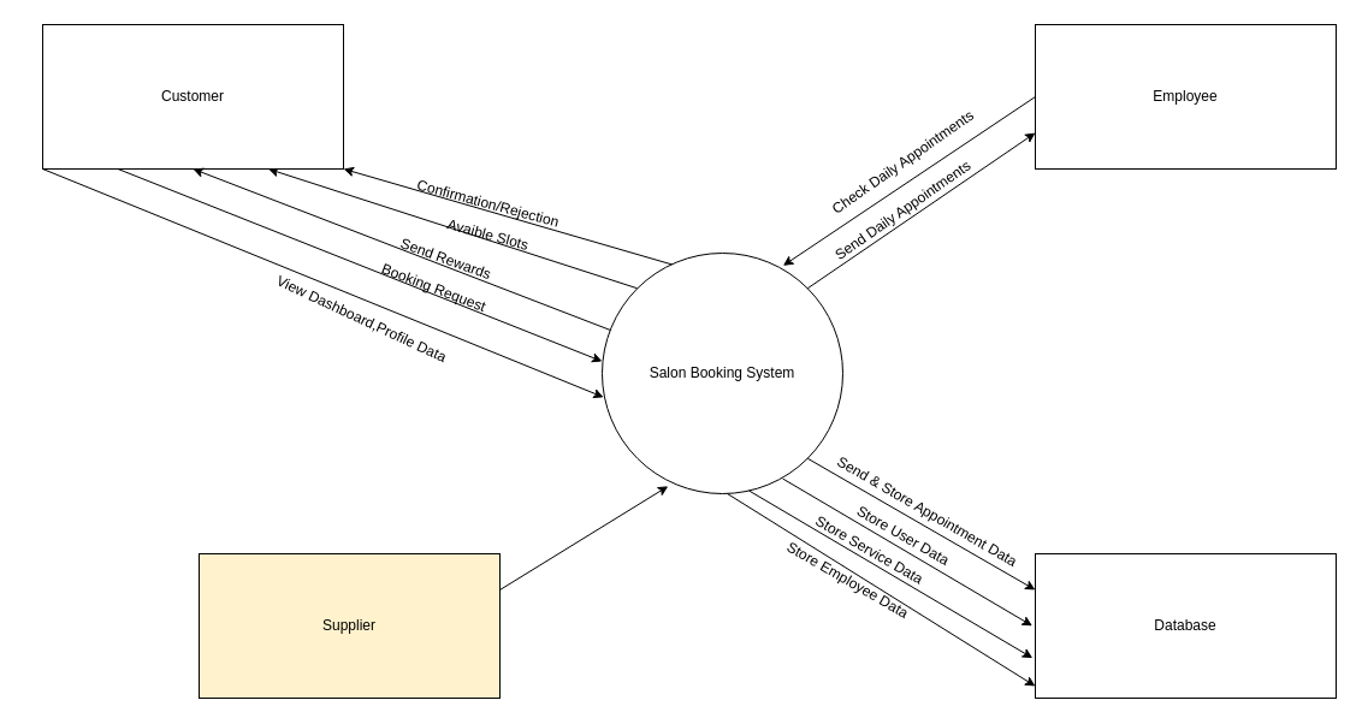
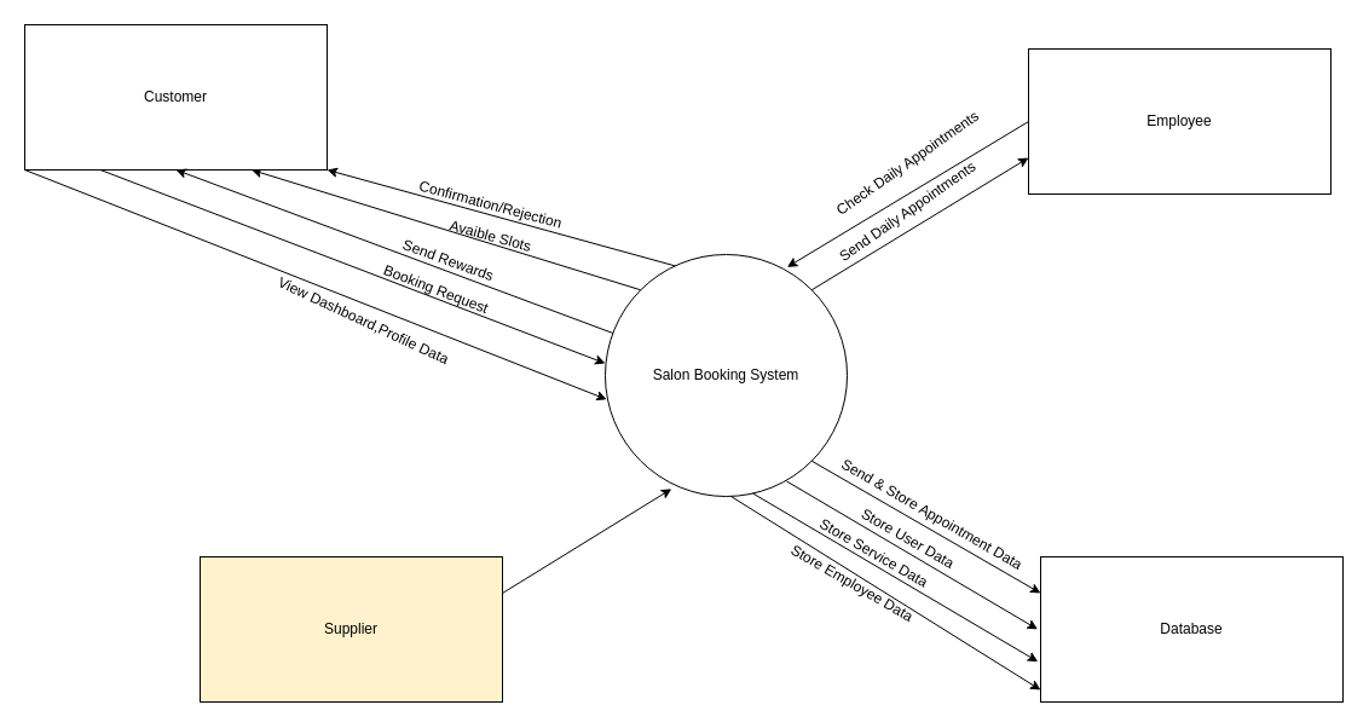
  <mxCell id="0" />
  <mxCell id="1" parent="0" />
  <mxCell id="2" style="rounded=0;orthogonalLoop=1;jettySize=auto;html=1;exitX=0;exitY=0;exitDx=0;exitDy=0;entryX=0.75;entryY=1;entryDx=0;entryDy=0;" parent="1" source="4" target="6" edge="1"><mxGeometry relative="1" as="geometry" /></mxCell>
  <mxCell id="3" style="rounded=0;orthogonalLoop=1;jettySize=auto;html=1;exitX=0.3;exitY=0.05;exitDx=0;exitDy=0;entryX=1;entryY=1;entryDx=0;entryDy=0;exitPerimeter=0;" parent="1" source="4" target="6" edge="1"><mxGeometry relative="1" as="geometry" /></mxCell>
  <mxCell id="4" value="Salon Booking System" style="ellipse;whiteSpace=wrap;html=1;aspect=fixed;" parent="1" vertex="1"><mxGeometry x="500" y="210" width="200" height="200" as="geometry" /></mxCell>
  <mxCell id="5" style="rounded=0;orthogonalLoop=1;jettySize=auto;html=1;exitX=0.25;exitY=1;exitDx=0;exitDy=0;" parent="1" source="6" edge="1"><mxGeometry relative="1" as="geometry"><mxPoint x="500" y="300" as="targetPoint" /></mxGeometry></mxCell>
- <mxCell id="6" value="Customer" style="rounded=0;whiteSpace=wrap;html=1;" parent="1" vertex="1"><mxGeometry x="35" y="20" width="250" height="120" as="geometry" /></mxCell>
+ <mxCell id="6" value="Customer" style="rounded=0;whiteSpace=wrap;html=1;" parent="1" vertex="1"><mxGeometry x="20" y="20" width="250" height="120" as="geometry" /></mxCell>
  <mxCell id="7" style="rounded=0;orthogonalLoop=1;jettySize=auto;html=1;exitX=0;exitY=0.75;exitDx=0;exitDy=0;entryX=1;entryY=0;entryDx=0;entryDy=0;startArrow=classic;startFill=1;endArrow=none;endFill=0;" parent="1" source="9" target="4" edge="1"><mxGeometry relative="1" as="geometry" /></mxCell>
  <mxCell id="8" style="rounded=0;orthogonalLoop=1;jettySize=auto;html=1;exitX=0;exitY=0.5;exitDx=0;exitDy=0;entryX=0.752;entryY=0.052;entryDx=0;entryDy=0;entryPerimeter=0;startArrow=none;startFill=0;endArrow=classic;endFill=1;" edge="1" parent="1" source="9" target="4"><mxGeometry relative="1" as="geometry" /></mxCell>
- <mxCell id="9" value="Employee" style="rounded=0;whiteSpace=wrap;html=1;" parent="1" vertex="1"><mxGeometry x="860" y="20" width="250" height="120" as="geometry" /></mxCell>
+ <mxCell id="9" value="Employee" style="rounded=0;whiteSpace=wrap;html=1;" parent="1" vertex="1"><mxGeometry x="850" y="40" width="250" height="120" as="geometry" /></mxCell>
  <mxCell id="10" style="rounded=0;orthogonalLoop=1;jettySize=auto;html=1;exitX=0;exitY=0.25;exitDx=0;exitDy=0;entryX=1;entryY=1;entryDx=0;entryDy=0;startArrow=classic;startFill=1;endArrow=none;" parent="1" source="11" target="4" edge="1"><mxGeometry relative="1" as="geometry" /></mxCell>
  <mxCell id="11" value="Database" style="rounded=0;whiteSpace=wrap;html=1;" parent="1" vertex="1"><mxGeometry x="860" y="460" width="250" height="120" as="geometry" /></mxCell>
  <mxCell id="12" style="rounded=0;orthogonalLoop=1;jettySize=auto;html=1;exitX=1;exitY=0.25;exitDx=0;exitDy=0;entryX=0.274;entryY=0.969;entryDx=0;entryDy=0;entryPerimeter=0;" parent="1" source="13" target="4" edge="1"><mxGeometry relative="1" as="geometry" /></mxCell>
  <mxCell id="13" value="Supplier" style="rounded=0;whiteSpace=wrap;html=1;fillColor=#fff2cc;" parent="1" vertex="1"><mxGeometry x="165" y="460" width="250" height="120" as="geometry" /></mxCell>
  <mxCell id="14" value="&lt;p&gt;Booking Request&lt;/p&gt;" style="text;html=1;align=center;verticalAlign=middle;resizable=0;points=[];autosize=1;strokeColor=none;fillColor=none;rotation=21;" parent="1" vertex="1"><mxGeometry x="305" y="214" width="110" height="50" as="geometry" /></mxCell>
  <mxCell id="15" value="&lt;p&gt;Avaible Slots&lt;/p&gt;" style="text;html=1;align=center;verticalAlign=middle;resizable=0;points=[];autosize=1;strokeColor=none;fillColor=none;rotation=15;" parent="1" vertex="1"><mxGeometry x="360" y="170" width="90" height="50" as="geometry" /></mxCell>
  <mxCell id="16" value="&lt;p&gt;Confirmation/Rejection&lt;/p&gt;" style="text;html=1;align=center;verticalAlign=middle;resizable=0;points=[];autosize=1;strokeColor=none;fillColor=none;rotation=15;" parent="1" vertex="1"><mxGeometry x="335" y="144" width="140" height="50" as="geometry" /></mxCell>
  <mxCell id="17" value="&lt;p&gt;Send Daily Appointments&lt;/p&gt;" style="text;html=1;align=center;verticalAlign=middle;resizable=0;points=[];autosize=1;strokeColor=none;fillColor=none;rotation=-35;" parent="1" vertex="1"><mxGeometry x="670" y="150" width="160" height="50" as="geometry" /></mxCell>
  <mxCell id="18" value="&lt;div style=&quot;text-align: left;&quot;&gt;Send &amp;amp; Store Appointment Data&lt;/div&gt;" style="text;html=1;align=center;verticalAlign=middle;resizable=0;points=[];autosize=1;strokeColor=none;fillColor=none;rotation=30;" parent="1" vertex="1"><mxGeometry x="675" y="410" width="190" height="30" as="geometry" /></mxCell>
  <mxCell id="19" style="rounded=0;orthogonalLoop=1;jettySize=auto;html=1;exitX=-0.01;exitY=0.499;exitDx=0;exitDy=0;entryX=1;entryY=1;entryDx=0;entryDy=0;startArrow=classic;startFill=1;exitPerimeter=0;endArrow=none;endFill=0;" edge="1" parent="1" source="11"><mxGeometry relative="1" as="geometry"><mxPoint x="839" y="506.5" as="sourcePoint" /><mxPoint x="650" y="397.5" as="targetPoint" /></mxGeometry></mxCell>
  <mxCell id="20" value="&lt;div style=&quot;text-align: left;&quot;&gt;Store User Data&lt;/div&gt;" style="text;html=1;align=center;verticalAlign=middle;resizable=0;points=[];autosize=1;strokeColor=none;fillColor=none;rotation=30;" vertex="1" parent="1"><mxGeometry x="695" y="430" width="110" height="30" as="geometry" /></mxCell>
  <mxCell id="21" value="&lt;div style=&quot;text-align: left;&quot;&gt;Store Service Data&lt;/div&gt;" style="text;html=1;align=center;verticalAlign=middle;resizable=0;points=[];autosize=1;strokeColor=none;fillColor=none;rotation=30;" vertex="1" parent="1"><mxGeometry x="662" y="442" width="120" height="30" as="geometry" /></mxCell>
  <mxCell id="22" style="rounded=0;orthogonalLoop=1;jettySize=auto;html=1;exitX=-0.009;exitY=0.722;exitDx=0;exitDy=0;entryX=1;entryY=1;entryDx=0;entryDy=0;startArrow=classic;startFill=1;exitPerimeter=0;endArrow=none;endFill=0;" edge="1" parent="1" source="11"><mxGeometry relative="1" as="geometry"><mxPoint x="830" y="530" as="sourcePoint" /><mxPoint x="622" y="407.5" as="targetPoint" /></mxGeometry></mxCell>
  <mxCell id="23" value="&lt;div style=&quot;text-align: left;&quot;&gt;Store Employee Data&lt;/div&gt;" style="text;html=1;align=center;verticalAlign=middle;resizable=0;points=[];autosize=1;strokeColor=none;fillColor=none;rotation=30;" vertex="1" parent="1"><mxGeometry x="634" y="467" width="140" height="30" as="geometry" /></mxCell>
  <mxCell id="24" style="rounded=0;orthogonalLoop=1;jettySize=auto;html=1;exitX=0;exitY=0.917;exitDx=0;exitDy=0;entryX=1;entryY=1;entryDx=0;entryDy=0;startArrow=classic;startFill=1;exitPerimeter=0;endArrow=none;endFill=0;" edge="1" parent="1" source="11"><mxGeometry relative="1" as="geometry"><mxPoint x="840" y="549.5" as="sourcePoint" /><mxPoint x="604" y="410" as="targetPoint" /></mxGeometry></mxCell>
  <mxCell id="25" value="&lt;p&gt;Check Daily Appointments&lt;/p&gt;" style="text;html=1;align=center;verticalAlign=middle;resizable=0;points=[];autosize=1;strokeColor=none;fillColor=none;rotation=-35;" vertex="1" parent="1"><mxGeometry x="670" y="110" width="160" height="50" as="geometry" /></mxCell>
  <mxCell id="26" style="rounded=0;orthogonalLoop=1;jettySize=auto;html=1;entryX=0.5;entryY=1;entryDx=0;entryDy=0;" edge="1" parent="1" source="4" target="6"><mxGeometry relative="1" as="geometry"><mxPoint x="512.8" y="266.5" as="sourcePoint" /><mxPoint x="310" y="83.5" as="targetPoint" /></mxGeometry></mxCell>
  <mxCell id="27" value="&lt;p&gt;Send Rewards&lt;/p&gt;" style="text;html=1;align=center;verticalAlign=middle;resizable=0;points=[];autosize=1;strokeColor=none;fillColor=none;rotation=20;" vertex="1" parent="1"><mxGeometry x="320" y="190" width="100" height="50" as="geometry" /></mxCell>
  <mxCell id="28" style="rounded=0;orthogonalLoop=1;jettySize=auto;html=1;exitX=0;exitY=1;exitDx=0;exitDy=0;entryX=0.006;entryY=0.599;entryDx=0;entryDy=0;entryPerimeter=0;" edge="1" parent="1" source="6" target="4"><mxGeometry relative="1" as="geometry"><mxPoint x="190" y="80" as="sourcePoint" /><mxPoint x="457" y="310" as="targetPoint" /></mxGeometry></mxCell>
  <mxCell id="29" value="&lt;p&gt;View Dashboard,Profile Data&lt;/p&gt;" style="text;html=1;align=center;verticalAlign=middle;resizable=0;points=[];autosize=1;strokeColor=none;fillColor=none;rotation=25;" vertex="1" parent="1"><mxGeometry x="210" y="240" width="180" height="50" as="geometry" /></mxCell>
